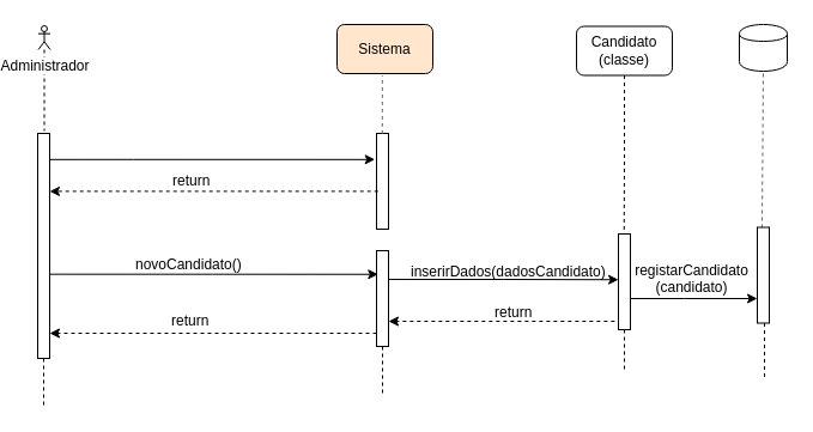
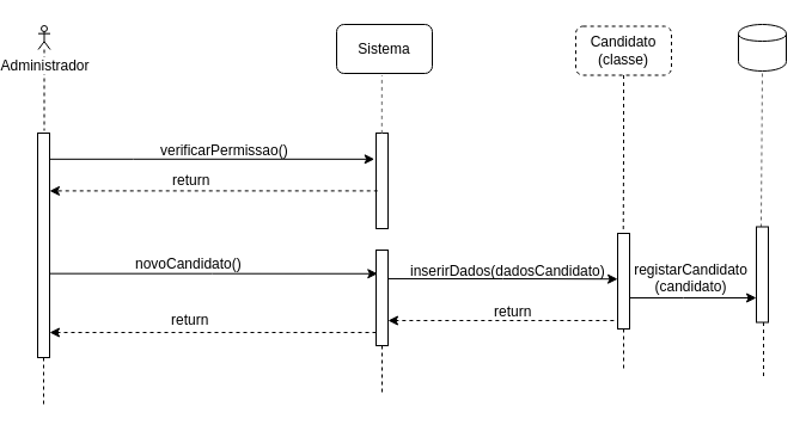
  <mxCell id="0" />
  <mxCell id="1" parent="0" />
  <mxCell id="2" style="rounded=0;orthogonalLoop=1;jettySize=auto;html=1;endArrow=none;endFill=0;dashed=1;" parent="1" source="3" edge="1"><mxGeometry relative="1" as="geometry"><mxPoint x="25.5" y="109" as="targetPoint" /><mxPoint x="26" y="69" as="sourcePoint" /></mxGeometry></mxCell>
  <mxCell id="3" value="Administrador" style="shape=umlActor;verticalLabelPosition=bottom;labelBackgroundColor=#ffffff;verticalAlign=top;html=1;outlineConnect=0;" parent="1" vertex="1"><mxGeometry x="20.5" y="21" width="10" height="20" as="geometry" /></mxCell>
  <mxCell id="4" style="edgeStyle=orthogonalEdgeStyle;rounded=0;orthogonalLoop=1;jettySize=auto;html=1;entryX=-0.133;entryY=0.198;entryDx=0;entryDy=0;entryPerimeter=0;endArrow=classic;endFill=1;" edge="1" parent="1"><mxGeometry relative="1" as="geometry"><mxPoint x="30" y="132.833" as="sourcePoint" /><mxPoint x="301.667" y="132.833" as="targetPoint" /><Array as="points"><mxPoint x="100" y="133" /><mxPoint x="100" y="133" /></Array></mxGeometry></mxCell>
  <mxCell id="5" style="edgeStyle=none;rounded=0;orthogonalLoop=1;jettySize=auto;html=1;endArrow=none;endFill=0;dashed=1;" edge="1" parent="1" source="6"><mxGeometry relative="1" as="geometry"><mxPoint x="25" y="339" as="targetPoint" /></mxGeometry></mxCell>
  <mxCell id="6" value="" style="html=1;points=[];perimeter=orthogonalPerimeter;gradientColor=none;" parent="1" vertex="1"><mxGeometry x="20" y="111" width="10" height="188" as="geometry" /></mxCell>
  <mxCell id="7" value="" style="endArrow=none;dashed=1;html=1;strokeColor=#666666;entryX=0.5;entryY=1;entryDx=0;entryDy=0;exitX=0.395;exitY=0.006;exitDx=0;exitDy=0;exitPerimeter=0;" parent="1" target="15" edge="1" source="24"><mxGeometry width="50" height="50" relative="1" as="geometry"><mxPoint x="626" y="111" as="sourcePoint" /><mxPoint x="616" y="119" as="targetPoint" /></mxGeometry></mxCell>
  <mxCell id="8" style="edgeStyle=orthogonalEdgeStyle;rounded=0;orthogonalLoop=1;jettySize=auto;html=1;entryX=0.128;entryY=0.247;entryDx=0;entryDy=0;entryPerimeter=0;" parent="1" target="19" edge="1"><mxGeometry relative="1" as="geometry"><mxPoint x="30" y="228.667" as="sourcePoint" /><mxPoint x="290" y="239" as="targetPoint" /><Array as="points"><mxPoint x="166" y="229" /></Array></mxGeometry></mxCell>
  <mxCell id="9" value="novoCandidato()" style="text;html=1;resizable=0;points=[];autosize=1;align=left;verticalAlign=top;spacingTop=-4;" parent="1" vertex="1"><mxGeometry x="100" y="211" width="100" height="20" as="geometry" /></mxCell>
- <mxCell id="10" value="Sistema" style="rounded=1;whiteSpace=wrap;html=1;fillColor=#ffe6cc;" parent="1" vertex="1"><mxGeometry x="270" y="20" width="80" height="41" as="geometry" /></mxCell>
+ <mxCell id="10" value="Sistema" style="rounded=1;whiteSpace=wrap;html=1;" parent="1" vertex="1"><mxGeometry x="270" y="20" width="80" height="41" as="geometry" /></mxCell>
  <mxCell id="11" style="edgeStyle=orthogonalEdgeStyle;rounded=0;orthogonalLoop=1;jettySize=auto;html=1;endArrow=none;endFill=0;entryX=0.471;entryY=-0.004;entryDx=0;entryDy=0;entryPerimeter=0;dashed=1;" edge="1" parent="1" source="12" target="30"><mxGeometry relative="1" as="geometry"><mxPoint x="510" y="109" as="targetPoint" /></mxGeometry></mxCell>
- <mxCell id="12" value="Candidato&lt;br&gt;(classe)" style="rounded=1;whiteSpace=wrap;html=1;" parent="1" vertex="1"><mxGeometry x="470" y="21.5" width="80" height="41" as="geometry" /></mxCell>
+ <mxCell id="12" value="Candidato&lt;br&gt;(classe)" style="rounded=1;whiteSpace=wrap;html=1;dashed=1;" parent="1" vertex="1"><mxGeometry x="470" y="21.5" width="80" height="41" as="geometry" /></mxCell>
  <mxCell id="13" value="" style="html=1;points=[];perimeter=orthogonalPerimeter;gradientColor=none;" parent="1" vertex="1"><mxGeometry x="303" y="111" width="10" height="80" as="geometry" /></mxCell>
  <mxCell id="14" value="" style="endArrow=none;dashed=1;html=1;entryX=0.473;entryY=1.039;entryDx=0;entryDy=0;strokeColor=#666666;entryPerimeter=0;exitX=0.48;exitY=0.005;exitDx=0;exitDy=0;exitPerimeter=0;" parent="1" source="13" target="10" edge="1"><mxGeometry width="50" height="50" relative="1" as="geometry"><mxPoint x="270" y="233" as="sourcePoint" /><mxPoint x="270" y="86.5" as="targetPoint" /></mxGeometry></mxCell>
  <mxCell id="15" value="" style="shape=cylinder;whiteSpace=wrap;html=1;boundedLbl=1;backgroundOutline=1;" parent="1" vertex="1"><mxGeometry x="606" y="20" width="40" height="39" as="geometry" /></mxCell>
  <mxCell id="16" style="edgeStyle=orthogonalEdgeStyle;rounded=0;orthogonalLoop=1;jettySize=auto;html=1;entryX=0.005;entryY=0.478;entryDx=0;entryDy=0;entryPerimeter=0;" parent="1" edge="1" target="30"><mxGeometry relative="1" as="geometry"><mxPoint x="313" y="232.961" as="sourcePoint" /><mxPoint x="416.621" y="232.961" as="targetPoint" /><Array as="points"><mxPoint x="409" y="233" /></Array></mxGeometry></mxCell>
  <mxCell id="17" style="edgeStyle=orthogonalEdgeStyle;rounded=0;orthogonalLoop=1;jettySize=auto;html=1;entryX=1;entryY=0.794;entryDx=0;entryDy=0;entryPerimeter=0;dashed=1;" parent="1" edge="1"><mxGeometry relative="1" as="geometry"><mxPoint x="30" y="278" as="targetPoint" /><Array as="points"><mxPoint x="230" y="278" /><mxPoint x="230" y="278" /></Array><mxPoint x="303" y="278" as="sourcePoint" /></mxGeometry></mxCell>
  <mxCell id="18" style="edgeStyle=none;rounded=0;orthogonalLoop=1;jettySize=auto;html=1;dashed=1;endArrow=none;endFill=0;" edge="1" parent="1" source="19"><mxGeometry relative="1" as="geometry"><mxPoint x="308" y="329" as="targetPoint" /></mxGeometry></mxCell>
  <mxCell id="19" value="" style="html=1;points=[];perimeter=orthogonalPerimeter;gradientColor=none;" parent="1" vertex="1"><mxGeometry x="303" y="209" width="10" height="80" as="geometry" /></mxCell>
  <mxCell id="20" style="edgeStyle=orthogonalEdgeStyle;rounded=0;orthogonalLoop=1;jettySize=auto;html=1;dashed=1;exitX=0.036;exitY=0.707;exitDx=0;exitDy=0;exitPerimeter=0;" parent="1" edge="1"><mxGeometry relative="1" as="geometry"><mxPoint x="505.286" y="265.429" as="sourcePoint" /><mxPoint x="313" y="268.019" as="targetPoint" /><Array as="points"><mxPoint x="505" y="268" /></Array></mxGeometry></mxCell>
  <mxCell id="21" value="inserirDados(dadosCandidato)" style="text;html=1;resizable=0;points=[];autosize=1;align=left;verticalAlign=top;spacingTop=-4;" parent="1" vertex="1"><mxGeometry x="330" y="217" width="180" height="20" as="geometry" /></mxCell>
  <mxCell id="22" value="return" style="text;html=1;resizable=0;points=[];autosize=1;align=left;verticalAlign=top;spacingTop=-4;" parent="1" vertex="1"><mxGeometry x="130" y="258" width="50" height="20" as="geometry" /></mxCell>
  <mxCell id="23" style="edgeStyle=none;rounded=0;orthogonalLoop=1;jettySize=auto;html=1;endArrow=none;endFill=0;dashed=1;" parent="1" source="24" edge="1"><mxGeometry relative="1" as="geometry"><mxPoint x="627" y="317.5" as="targetPoint" /></mxGeometry></mxCell>
  <mxCell id="24" value="" style="html=1;points=[];perimeter=orthogonalPerimeter;gradientColor=none;" parent="1" vertex="1"><mxGeometry x="621" y="189.5" width="10" height="80" as="geometry" /></mxCell>
+ <mxCell id="25" value="verificarPermissao()" style="text;html=1;resizable=0;points=[];autosize=1;align=left;verticalAlign=top;spacingTop=-4;" vertex="1" parent="1"><mxGeometry x="121" y="116" width="120" height="20" as="geometry" /></mxCell>
  <mxCell id="26" style="edgeStyle=orthogonalEdgeStyle;rounded=0;orthogonalLoop=1;jettySize=auto;html=1;dashed=1;exitX=0.124;exitY=0.605;exitDx=0;exitDy=0;exitPerimeter=0;" edge="1" parent="1" source="13" target="6"><mxGeometry relative="1" as="geometry"><mxPoint x="70" y="159" as="targetPoint" /><Array as="points"><mxPoint x="90" y="159" /><mxPoint x="90" y="159" /></Array><mxPoint x="290" y="160" as="sourcePoint" /></mxGeometry></mxCell>
  <mxCell id="27" value="return" style="text;html=1;resizable=0;points=[];autosize=1;align=left;verticalAlign=top;spacingTop=-4;" vertex="1" parent="1"><mxGeometry x="131" y="141" width="50" height="20" as="geometry" /></mxCell>
  <mxCell id="28" style="rounded=0;orthogonalLoop=1;jettySize=auto;html=1;endArrow=classic;endFill=1;" edge="1" parent="1" source="30" target="24"><mxGeometry relative="1" as="geometry"><Array as="points"><mxPoint x="560" y="249" /></Array></mxGeometry></mxCell>
  <mxCell id="29" style="edgeStyle=none;rounded=0;orthogonalLoop=1;jettySize=auto;html=1;dashed=1;endArrow=none;endFill=0;" edge="1" parent="1" source="30"><mxGeometry relative="1" as="geometry"><mxPoint x="510" y="309" as="targetPoint" /></mxGeometry></mxCell>
  <mxCell id="30" value="" style="html=1;points=[];perimeter=orthogonalPerimeter;gradientColor=none;" vertex="1" parent="1"><mxGeometry x="505" y="195" width="10" height="80" as="geometry" /></mxCell>
  <mxCell id="31" value="return" style="text;html=1;resizable=0;points=[];autosize=1;align=left;verticalAlign=top;spacingTop=-4;" vertex="1" parent="1"><mxGeometry x="400" y="251" width="50" height="20" as="geometry" /></mxCell>
  <mxCell id="32" value="registarCandidato&lt;br&gt;(candidato)" style="text;html=1;resizable=0;points=[];autosize=1;align=center;verticalAlign=top;spacingTop=-4;" vertex="1" parent="1"><mxGeometry x="511" y="216" width="110" height="30" as="geometry" /></mxCell>
